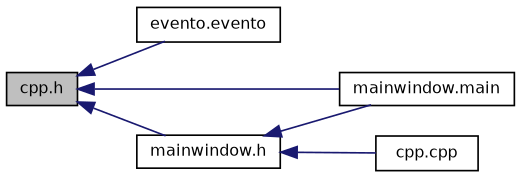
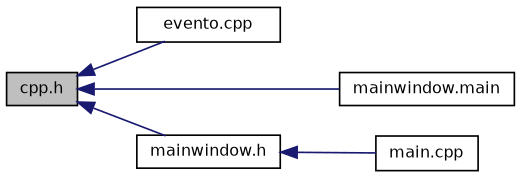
  digraph {
    rankdir=LR
    node [color=black fillcolor=white fontname=Helvetica fontsize=10 shape=record style=filled]
    edge [color=midnightblue dir=back fontname=Helvetica fontsize=10 labelfontname=Helvetica labelfontsize=10 style=solid]
    n1 [fillcolor=grey75 fontcolor=black height=0.2 label="cpp.h" width=0.4]
-   n2 [height=0.2 label="evento.evento" width=0.4]
+   n2 [height=0.2 label="evento.cpp" width=0.4]
    n3 [height=0.2 label="mainwindow.h" width=0.4]
    n4 [height=0.2 label="mainwindow.main" width=0.4]
-   n5 [height=0.2 label="cpp.cpp" width=0.4]
+   n5 [height=0.2 label="main.cpp" width=0.4]
    n1 -> n2
    n1 -> n3
    n1 -> n4
-   n3 -> n4
    n3 -> n5
  }
